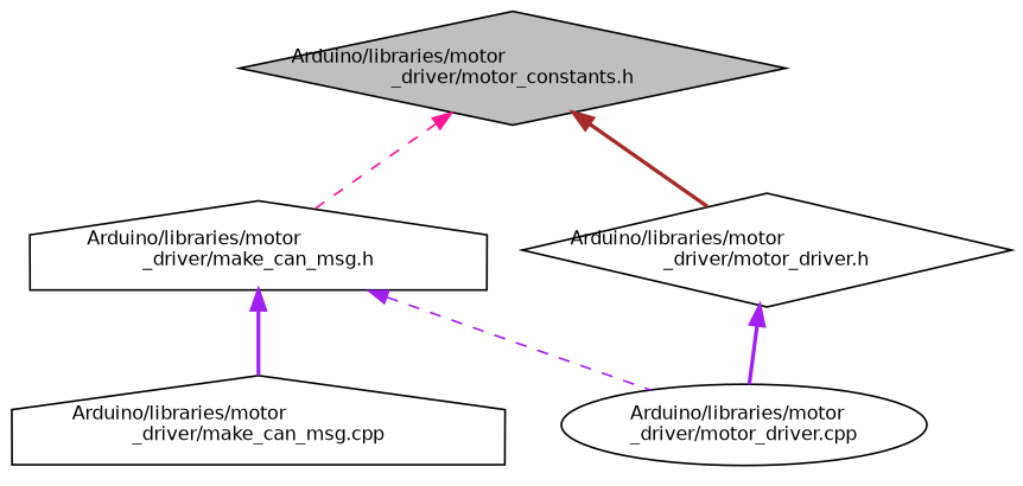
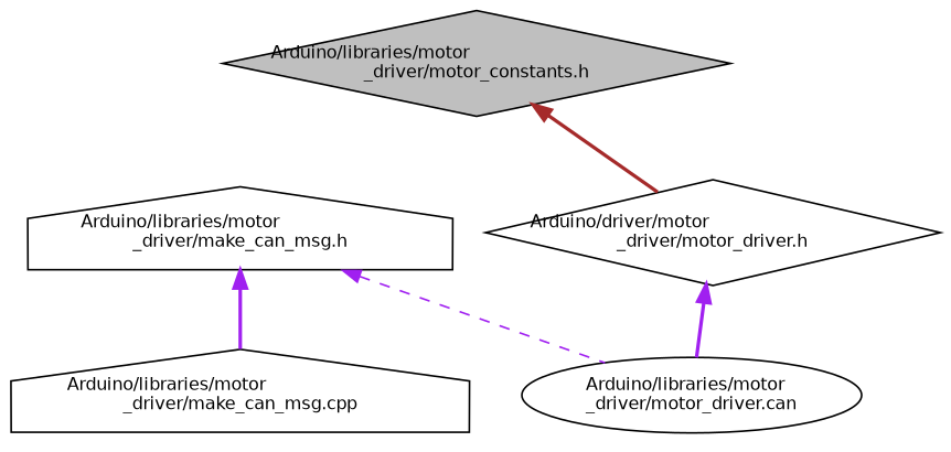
  digraph {
    node [color=black fillcolor=white fontname=Helvetica fontsize=10 shape=diamond style=filled]
    edge [color=purple dir=back fontname=Helvetica fontsize=10 labelfontname=Helvetica labelfontsize=10 style=bold]
    n1 [fillcolor=grey75 fontcolor=black height=0.2 label="Arduino/libraries/motor\l_driver/motor_constants.h" width=0.4]
    n2 [height=0.2 label="Arduino/libraries/motor\l_driver/make_can_msg.h" shape=house width=0.4]
-   n3 [height=0.2 label="Arduino/libraries/motor\l_driver/motor_driver.h" width=0.4]
+   n3 [height=0.2 label="Arduino/driver/motor\l_driver/motor_driver.h" width=0.4]
    n4 [height=0.2 label="Arduino/libraries/motor\l_driver/make_can_msg.cpp" shape=house width=0.4]
-   n5 [height=0.2 label="Arduino/libraries/motor\l_driver/motor_driver.cpp" shape=ellipse width=0.4]
-   n1 -> n2 [color=deeppink style=dashed]
+   n5 [height=0.2 label="Arduino/libraries/motor\l_driver/motor_driver.can" shape=ellipse width=0.4]
    n1 -> n3 [color=brown]
    n2 -> n4
    n2 -> n5 [style=dashed]
    n3 -> n5
  }
